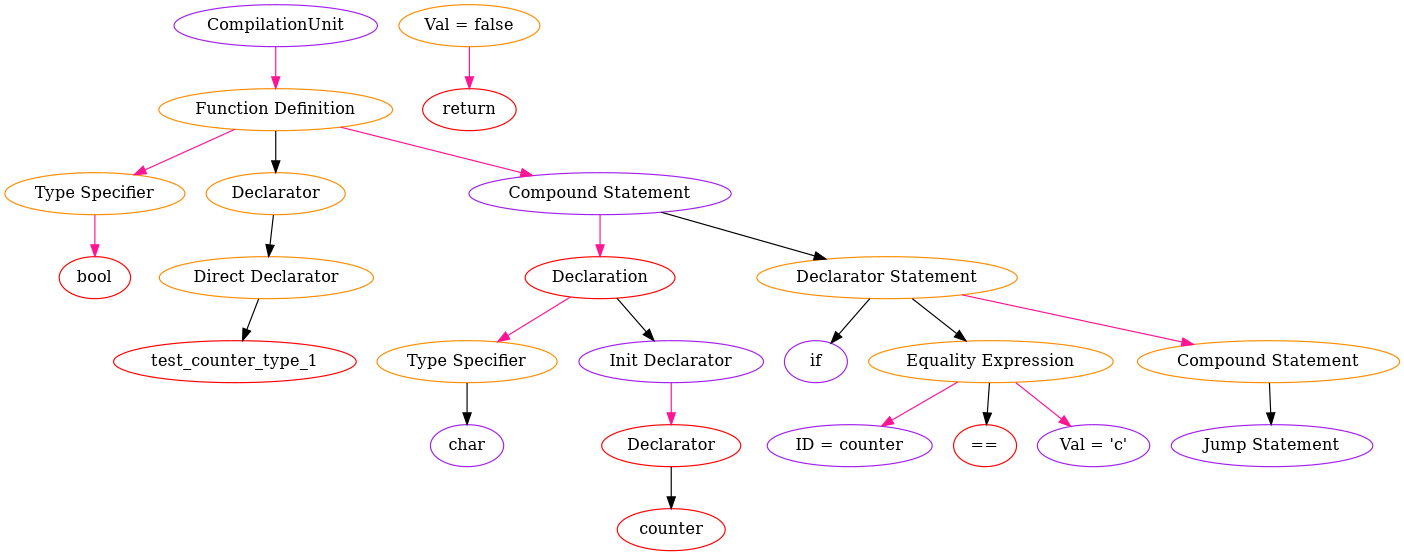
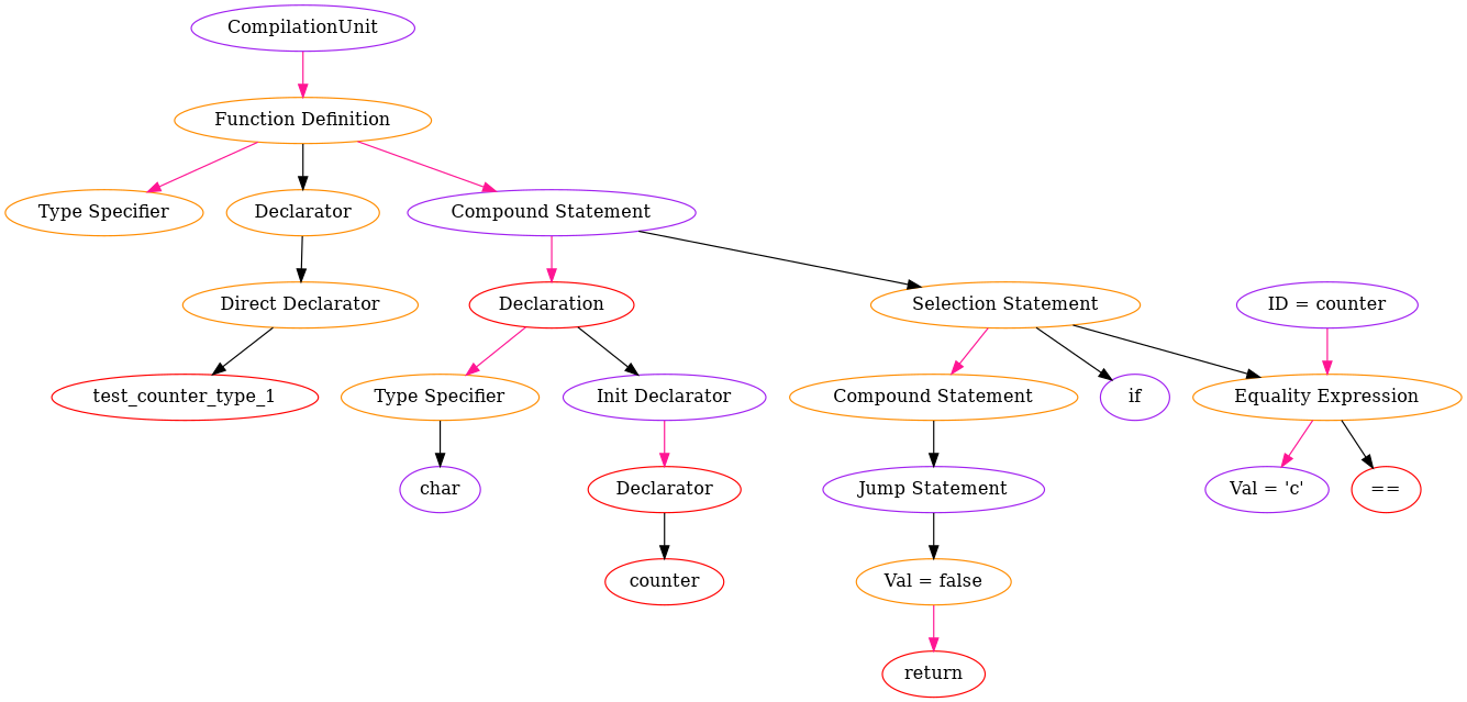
  digraph {
    node [color=darkorange]
    edge [color=black]
    n1 [color=purple label=CompilationUnit]
    n2 [label="Function Definition"]
    n3 [label="Type Specifier"]
    n4 [label=Declarator]
    n5 [color=purple label="Compound Statement"]
-   n6 [color=red label=bool]
    n7 [label="Direct Declarator"]
    n8 [color=red label=Declaration]
-   n9 [label="Declarator Statement"]
+   n9 [label="Selection Statement"]
    n10 [color=red label=test_counter_type_1]
    n11 [label="Type Specifier"]
    n12 [color=purple label="Init Declarator"]
    n13 [color=purple label=if]
    n14 [label="Equality Expression"]
    n15 [label="Compound Statement"]
    n16 [color=purple label=char]
    n17 [color=red label=Declarator]
    n18 [color=red label=counter]
    n19 [color=purple label="ID = counter"]
    n20 [color=red label="=="]
    n21 [color=purple label="Val = 'c'"]
    n22 [color=purple label="Jump Statement"]
    n23 [label="Val = false"]
    n24 [color=red label=return]
    n1 -> n2 [color=deeppink]
    n2 -> n3 [color=deeppink]
    n2 -> n4
    n2 -> n5 [color=deeppink]
-   n3 -> n6 [color=deeppink]
    n4 -> n7
    n5 -> n8 [color=deeppink]
    n5 -> n9
    n7 -> n10
    n8 -> n11 [color=deeppink]
    n8 -> n12
    n9 -> n13
    n9 -> n14
    n9 -> n15 [color=deeppink]
    n11 -> n16
    n12 -> n17 [color=deeppink]
-   n14 -> n19 [color=deeppink]
+   n19 -> n14 [color=deeppink]
    n14 -> n20
    n14 -> n21 [color=deeppink]
    n15 -> n22
    n17 -> n18
+   n22 -> n23
    n23 -> n24 [color=deeppink]
  }
